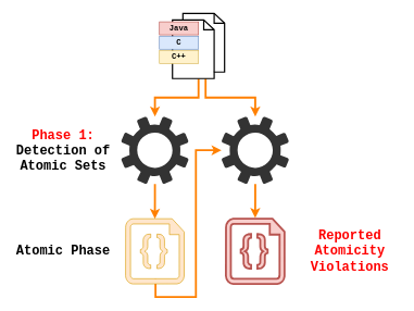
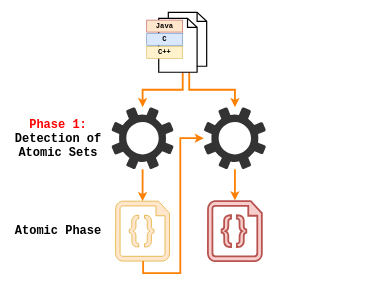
  <mxCell id="0" />
  <mxCell id="1" parent="0" />
  <mxCell id="2" value="" style="edgeStyle=orthogonalEdgeStyle;rounded=0;orthogonalLoop=1;jettySize=auto;html=1;fillColor=#fff2cc;strokeColor=#FF8000;strokeWidth=3;" parent="1" source="7" target="16" edge="1"><mxGeometry relative="1" as="geometry"><mxPoint x="237" y="170" as="targetPoint" /></mxGeometry></mxCell>
  <mxCell id="3" value="&lt;font color=&quot;#ff0000&quot;&gt;Phase 1:&lt;/font&gt;&lt;br&gt;Detection of Atomic Sets" style="text;html=1;strokeColor=none;fillColor=none;align=center;verticalAlign=middle;whiteSpace=wrap;rounded=0;fontSize=20;fontFamily=Courier New;fontStyle=1" parent="1" vertex="1"><mxGeometry x="20" y="202" width="153" height="57" as="geometry" /></mxCell>
  <mxCell id="4" value="Atomic Phase" style="text;html=1;strokeColor=none;fillColor=none;align=center;verticalAlign=middle;whiteSpace=wrap;rounded=0;fontSize=20;fontFamily=Courier New;fontStyle=1" parent="1" vertex="1"><mxGeometry x="20" y="375" width="153" height="20" as="geometry" /></mxCell>
  <mxCell id="5" value="" style="edgeStyle=orthogonalEdgeStyle;rounded=0;orthogonalLoop=1;jettySize=auto;html=1;fillColor=#fff2cc;strokeColor=#FF8000;strokeWidth=3;entryX=0.5;entryY=0;entryDx=0;entryDy=0;entryPerimeter=0;" parent="1" source="16" target="14" edge="1"><mxGeometry relative="1" as="geometry"><mxPoint x="248.882" y="179.529" as="targetPoint" /><mxPoint x="237" y="290" as="sourcePoint" /></mxGeometry></mxCell>
  <mxCell id="6" value="" style="edgeStyle=orthogonalEdgeStyle;rounded=0;orthogonalLoop=1;jettySize=auto;html=1;fillColor=#fff2cc;strokeColor=#FF8000;strokeWidth=3;exitX=0.636;exitY=0.997;exitDx=0;exitDy=0;exitPerimeter=0;" parent="1" source="7" target="17" edge="1"><mxGeometry relative="1" as="geometry"><mxPoint x="391" y="170" as="targetPoint" /><mxPoint x="248.429" y="130" as="sourcePoint" /></mxGeometry></mxCell>
  <mxCell id="7" value="" style="html=1;verticalLabelPosition=bottom;align=center;labelBackgroundColor=#ffffff;verticalAlign=top;strokeWidth=2;shadow=0;dashed=0;shape=mxgraph.ios7.icons.documents;" parent="1" vertex="1"><mxGeometry x="264" y="20" width="80" height="100" as="geometry" /></mxCell>
  <mxCell id="8" value="C" style="rounded=0;whiteSpace=wrap;html=1;fillColor=#dae8fc;strokeColor=#6c8ebf;fontStyle=1;fontFamily=Courier New;" parent="1" vertex="1"><mxGeometry x="244" y="55" width="60" height="20" as="geometry" /></mxCell>
- <mxCell id="9" value="Java" style="rounded=0;whiteSpace=wrap;html=1;fillColor=#f8cecc;strokeColor=#b85450;fontStyle=1;fontFamily=Courier New;" parent="1" vertex="1"><mxGeometry x="244" y="33" width="60" height="20" as="geometry" /></mxCell>
+ <mxCell id="9" value="Java" style="rounded=0;whiteSpace=wrap;html=1;fillColor=#ffe6cc;strokeColor=#b85450;fontStyle=1;fontFamily=Courier New;" parent="1" vertex="1"><mxGeometry x="244" y="33" width="60" height="20" as="geometry" /></mxCell>
  <mxCell id="10" value="" style="verticalLabelPosition=bottom;html=1;verticalAlign=top;align=center;shape=mxgraph.azure.code_file;pointerEvents=1;strokeWidth=3;fillColor=#f8cecc;strokeColor=#b85450;fontStyle=0" parent="1" vertex="1"><mxGeometry x="346" y="335" width="90" height="100" as="geometry" /></mxCell>
  <mxCell id="11" value="" style="edgeStyle=orthogonalEdgeStyle;rounded=0;orthogonalLoop=1;jettySize=auto;html=1;fillColor=#fff2cc;strokeColor=#FF8000;strokeWidth=3;entryX=0.5;entryY=-0.013;entryDx=0;entryDy=0;entryPerimeter=0;" parent="1" source="17" target="10" edge="1"><mxGeometry relative="1" as="geometry"><mxPoint x="391" y="330" as="targetPoint" /><mxPoint x="391" y="290" as="sourcePoint" /></mxGeometry></mxCell>
- <mxCell id="12" value="Reported Atomicity Violations" style="text;html=1;strokeColor=none;fillColor=none;align=center;verticalAlign=middle;whiteSpace=wrap;rounded=0;fontSize=20;fontFamily=Courier New;fontStyle=1;fontColor=#FF0000;" parent="1" vertex="1"><mxGeometry x="460" y="352.5" width="153" height="65" as="geometry" /></mxCell>
  <mxCell id="13" value="" style="edgeStyle=orthogonalEdgeStyle;rounded=0;orthogonalLoop=1;jettySize=auto;html=1;fillColor=#fff2cc;strokeColor=#FF8000;strokeWidth=3;exitX=0.495;exitY=0.939;exitDx=0;exitDy=0;exitPerimeter=0;" parent="1" source="14" target="17" edge="1"><mxGeometry relative="1" as="geometry"><mxPoint x="331" y="230" as="targetPoint" /><mxPoint x="535.071" y="500.214" as="sourcePoint" /><Array as="points"><mxPoint x="238" y="429" /><mxPoint x="238" y="455" /><mxPoint x="300" y="455" /><mxPoint x="300" y="230" /></Array></mxGeometry></mxCell>
  <mxCell id="14" value="" style="verticalLabelPosition=bottom;html=1;verticalAlign=top;align=center;shape=mxgraph.azure.code_file;pointerEvents=1;strokeWidth=1;fillColor=#ffe6cc;strokeColor=#d79b00;" parent="1" vertex="1"><mxGeometry x="192" y="335" width="90" height="100" as="geometry" /></mxCell>
  <mxCell id="15" value="C++" style="rounded=0;whiteSpace=wrap;html=1;fillColor=#fff2cc;strokeColor=#d6b656;fontStyle=1;fontFamily=Courier New;" parent="1" vertex="1"><mxGeometry x="244" y="77" width="60" height="20" as="geometry" /></mxCell>
  <mxCell id="16" value="" style="pointerEvents=1;shadow=0;dashed=0;html=1;strokeColor=none;labelPosition=center;verticalLabelPosition=bottom;verticalAlign=top;outlineConnect=0;align=center;shape=mxgraph.office.concepts.settings;aspect=fixed;fillColor=#333333;" parent="1" vertex="1"><mxGeometry x="185.25" y="178.25" width="103.5" height="103.5" as="geometry" /></mxCell>
  <mxCell id="17" value="" style="pointerEvents=1;shadow=0;dashed=0;html=1;strokeColor=none;labelPosition=center;verticalLabelPosition=bottom;verticalAlign=top;outlineConnect=0;align=center;shape=mxgraph.office.concepts.settings;aspect=fixed;fillColor=#333333;" parent="1" vertex="1"><mxGeometry x="339.25" y="178.25" width="103.5" height="103.5" as="geometry" /></mxCell>
